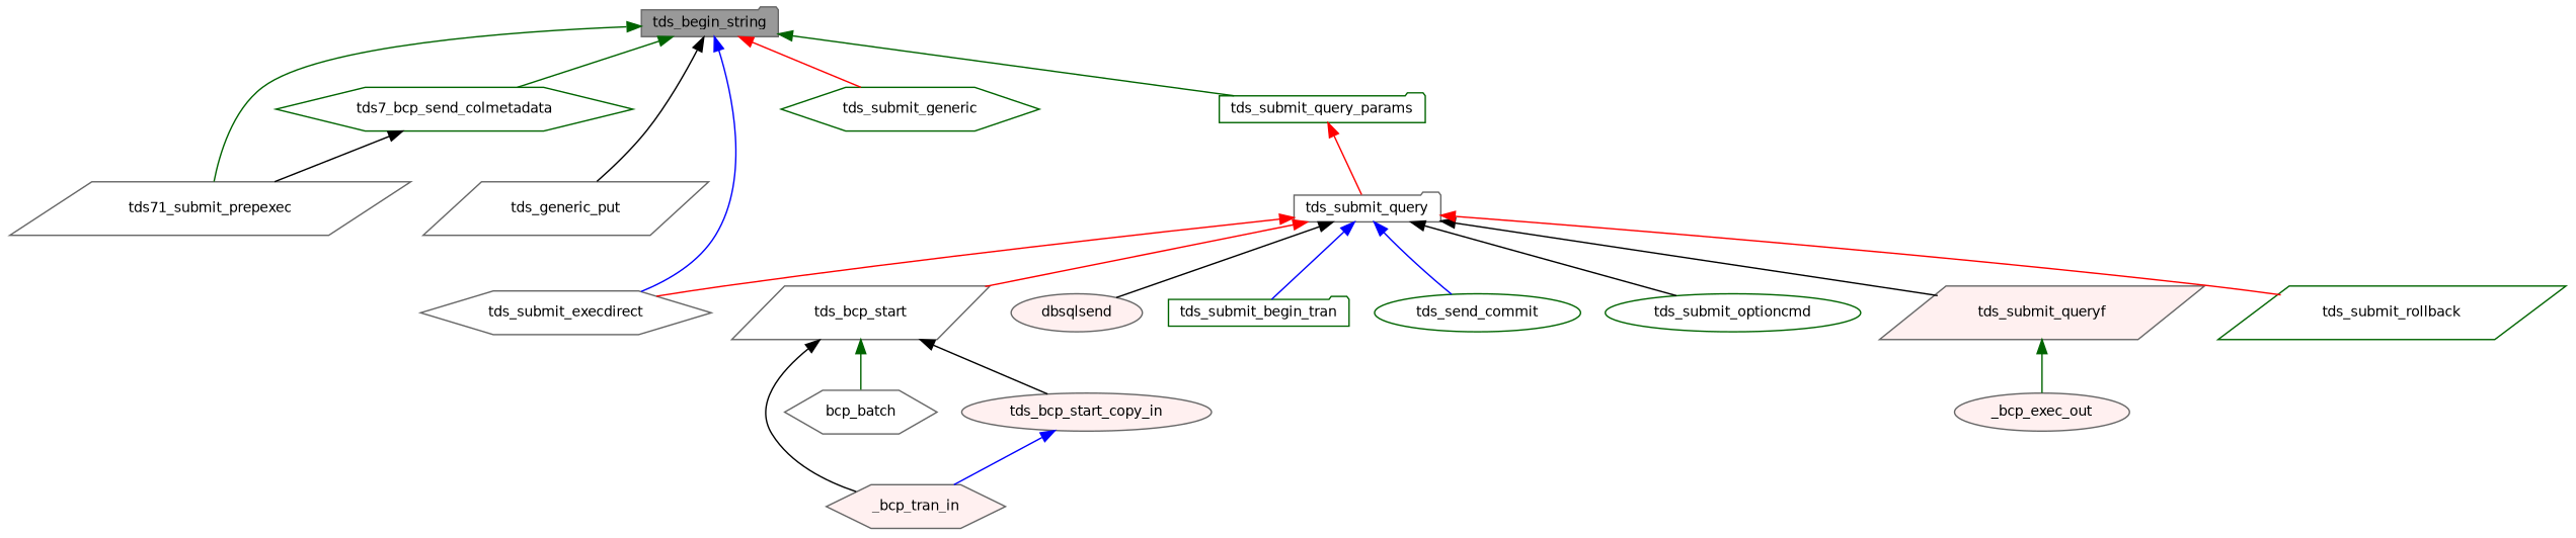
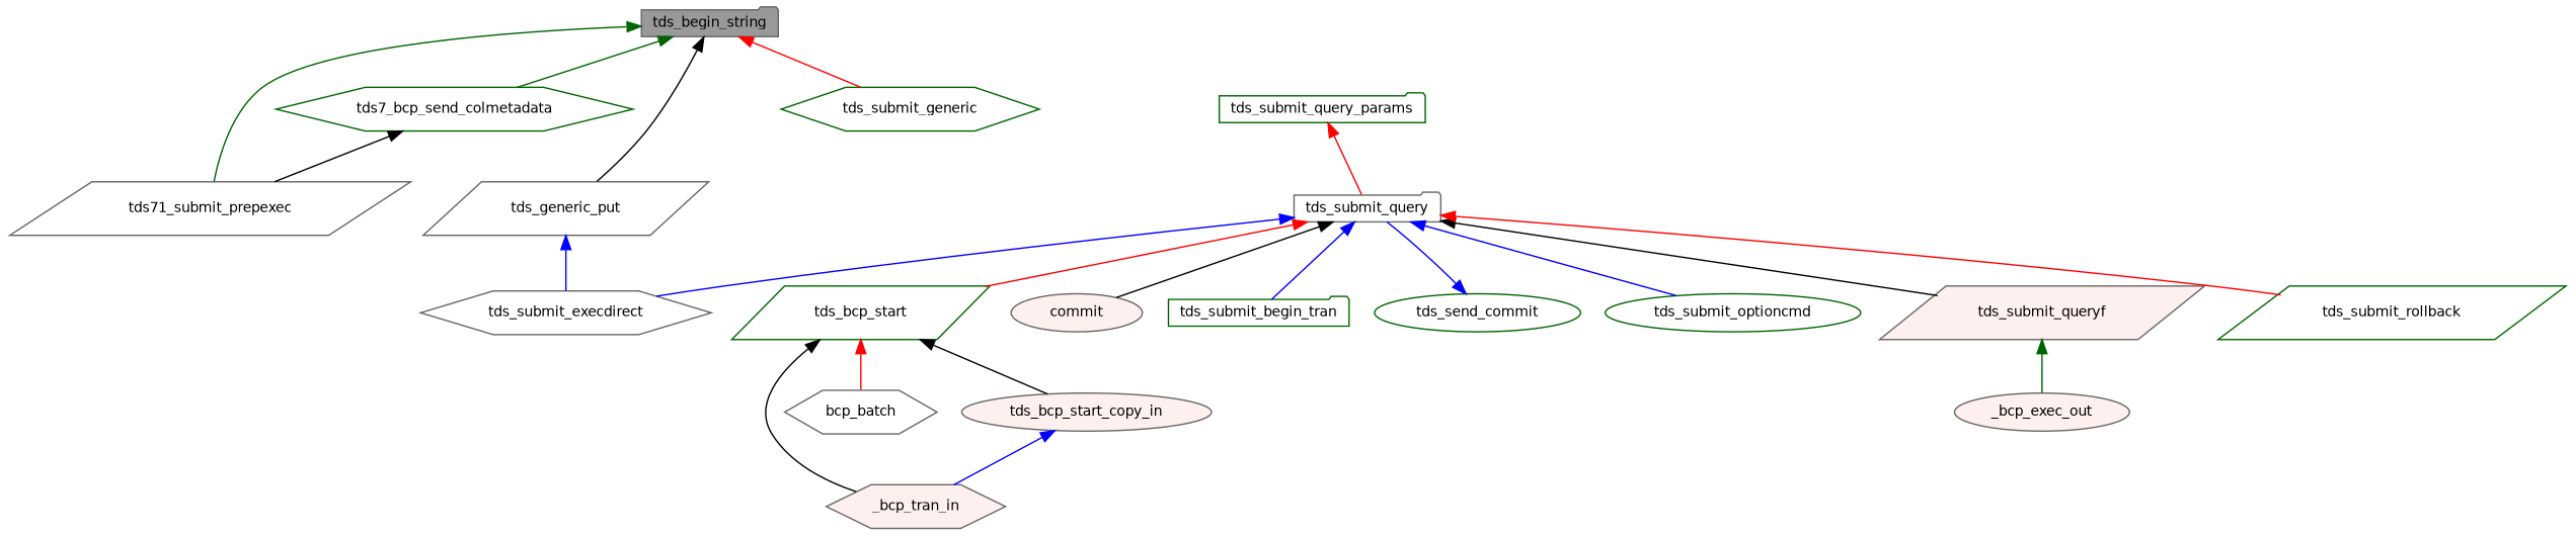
  digraph {
    rankdir=TB
    node [color=gray40 fillcolor=white fontname=Helvetica fontsize=10 shape=parallelogram style=filled]
    edge [color=black dir=back fontname=Helvetica fontsize=10 labelfontname=Helvetica labelfontsize=10 style=solid]
    n1 [fillcolor=grey60 fontcolor=black height=0.2 label=tds_begin_string shape=folder width=0.4]
    n2 [height=0.2 label=tds71_submit_prepexec width=0.4]
    n3 [color=darkgreen height=0.2 label=tds7_bcp_send_colmetadata shape=hexagon width=0.4]
    n4 [height=0.2 label=tds_generic_put width=0.4]
    n5 [height=0.2 label=tds_submit_execdirect shape=hexagon width=0.4]
    n6 [color=darkgreen height=0.2 label=tds_submit_generic shape=hexagon width=0.4]
    n7 [color=darkgreen height=0.2 label=tds_submit_query_params shape=folder width=0.4]
    n8 [height=0.2 label=tds_submit_query shape=folder width=0.4]
-   n9 [height=0.2 label=tds_bcp_start width=0.4]
+   n9 [color=darkgreen height=0.2 label=tds_bcp_start width=0.4]
    n10 [fillcolor="#FFF0F0" height=0.2 label=_bcp_tran_in shape=hexagon width=0.4]
    n11 [height=0.2 label=bcp_batch shape=hexagon width=0.4]
    n12 [fillcolor="#FFF0F0" height=0.2 label=tds_bcp_start_copy_in shape=ellipse width=0.4]
-   n13 [fillcolor="#FFF0F0" height=0.2 label=dbsqlsend shape=ellipse width=0.4]
+   n13 [fillcolor="#FFF0F0" height=0.2 label=commit shape=ellipse width=0.4]
    n14 [color=darkgreen height=0.2 label=tds_submit_begin_tran shape=folder width=0.4]
    n15 [color=darkgreen height=0.2 label=tds_send_commit shape=ellipse width=0.4]
    n16 [color=darkgreen height=0.2 label=tds_submit_optioncmd shape=ellipse width=0.4]
    n17 [fillcolor="#FFF0F0" height=0.2 label=tds_submit_queryf width=0.4]
    n18 [color=darkgreen height=0.2 label=tds_submit_rollback width=0.4]
    n19 [fillcolor="#FFF0F0" height=0.2 label=_bcp_exec_out shape=ellipse width=0.4]
    n1 -> n2 [color=darkgreen]
    n1 -> n3 [color=darkgreen]
    n1 -> n4
-   n1 -> n5 [color=blue]
+   n4 -> n5 [color=blue]
    n1 -> n6 [color=red]
-   n1 -> n7 [color=darkgreen]
    n3 -> n2
    n7 -> n8 [color=red]
-   n8 -> n5 [color=red]
+   n8 -> n5 [color=blue]
    n8 -> n9 [color=red]
    n8 -> n13
    n8 -> n14 [color=blue]
-   n8 -> n15 [color=blue]
-   n8 -> n16
+   n15 -> n8 [color=blue]
+   n8 -> n16 [color=blue]
    n8 -> n17
    n8 -> n18 [color=red]
    n9 -> n10
-   n9 -> n11 [color=darkgreen]
+   n9 -> n11 [color=red]
    n9 -> n12
    n12 -> n10 [color=blue]
    n17 -> n19 [color=darkgreen]
  }
